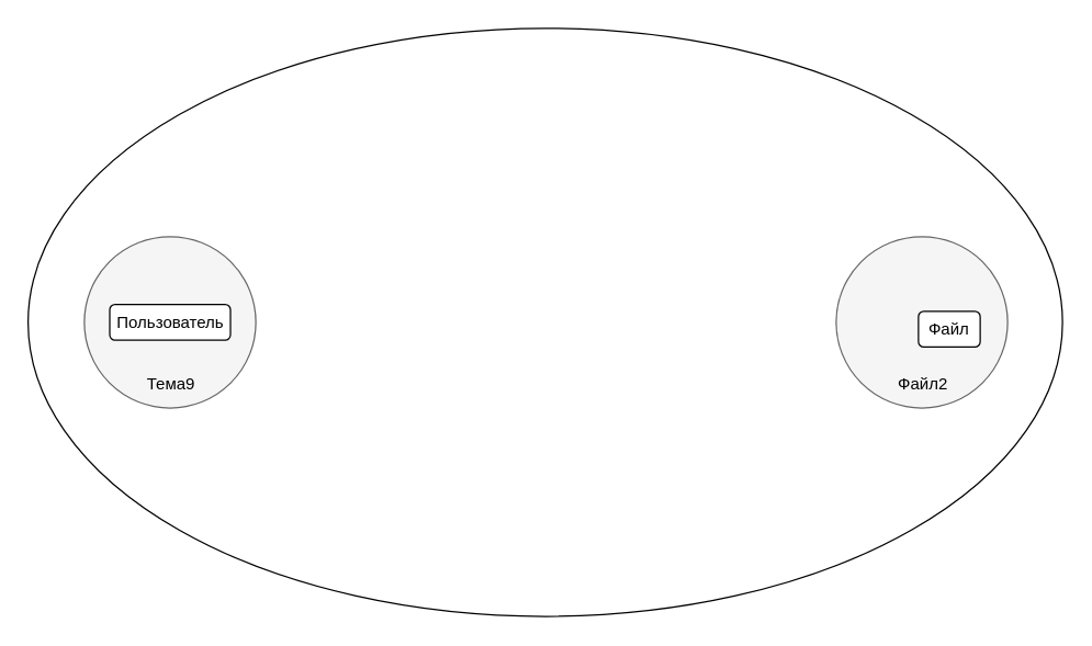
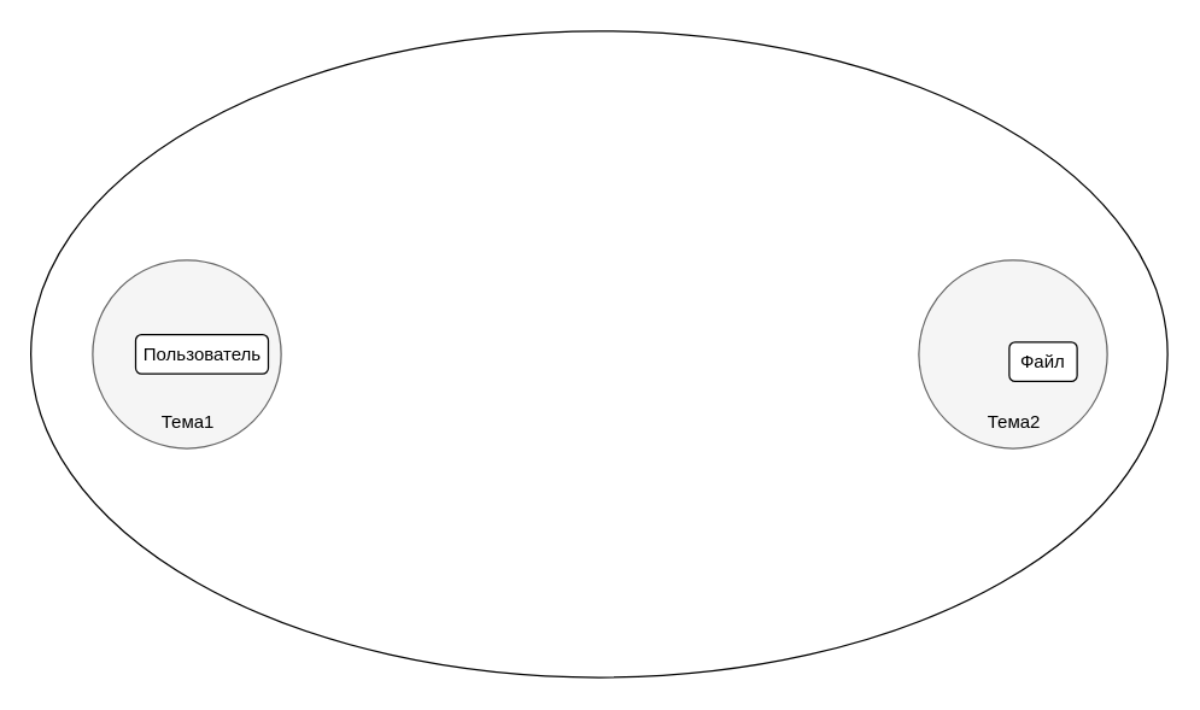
  <mxCell id="0" />
  <mxCell id="1" parent="0" />
  <mxCell id="2" value="" style="ellipse;whiteSpace=wrap;html=1;" vertex="1" parent="1"><mxGeometry x="20" y="20" width="754" height="429" as="geometry" /></mxCell>
  <mxCell id="3" value="" style="ellipse;whiteSpace=wrap;html=1;aspect=fixed;fillColor=#f5f5f5;strokeColor=#666666;fontColor=#333333;" vertex="1" parent="2"><mxGeometry x="41" y="152" width="125" height="125" as="geometry" /></mxCell>
- <mxCell id="4" value="Тема9" style="text;html=1;align=center;verticalAlign=middle;resizable=0;points=[];autosize=1;" vertex="1" parent="2"><mxGeometry x="81" y="251" width="45" height="18" as="geometry" /></mxCell>
- <mxCell id="5" value="Пользователь" style="rounded=1;whiteSpace=wrap;html=1;" vertex="1" parent="2"><mxGeometry x="59.5" y="201.5" width="88" height="26" as="geometry" /></mxCell>
+ <mxCell id="4" value="Тема1" style="text;html=1;align=center;verticalAlign=middle;resizable=0;points=[];autosize=1;" vertex="1" parent="2"><mxGeometry x="81" y="251" width="45" height="18" as="geometry" /></mxCell>
+ <mxCell id="5" value="Пользователь" style="rounded=1;whiteSpace=wrap;html=1;" vertex="1" parent="2"><mxGeometry x="69.5" y="201.5" width="88" height="26" as="geometry" /></mxCell>
  <mxCell id="6" value="" style="ellipse;whiteSpace=wrap;html=1;aspect=fixed;fillColor=#f5f5f5;strokeColor=#666666;fontColor=#333333;" vertex="1" parent="2"><mxGeometry x="589" y="152" width="125" height="125" as="geometry" /></mxCell>
- <mxCell id="7" value="Файл2" style="text;html=1;align=center;verticalAlign=middle;resizable=0;points=[];autosize=1;" vertex="1" parent="2"><mxGeometry x="629" y="251" width="45" height="18" as="geometry" /></mxCell>
+ <mxCell id="7" value="Тема2" style="text;html=1;align=center;verticalAlign=middle;resizable=0;points=[];autosize=1;" vertex="1" parent="2"><mxGeometry x="629" y="251" width="45" height="18" as="geometry" /></mxCell>
  <mxCell id="8" value="Файл" style="rounded=1;whiteSpace=wrap;html=1;" vertex="1" parent="2"><mxGeometry x="649" y="206.5" width="45" height="26" as="geometry" /></mxCell>
